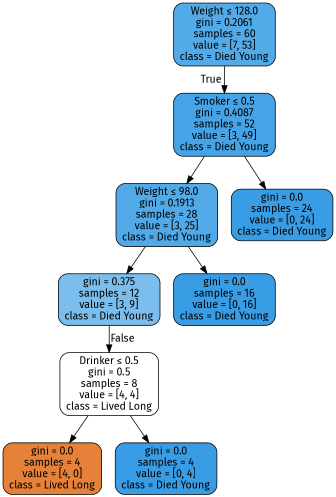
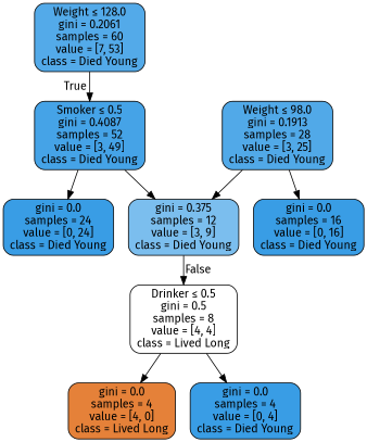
  digraph {
    fontname="Fira Sans"
    node [color=black fillcolor="#399de5ff" fontname="Fira Sans" shape=box style="filled, rounded"]
    edge [fontname="Fira Sans"]
    n1 [fillcolor="#399de5dd" label=<Weight &le; 128.0<br/>gini = 0.2061<br/>samples = 60<br/>value = [7, 53]<br/>class = Died Young>]
    n2 [fillcolor="#399de5ef" label=<Smoker &le; 0.5<br/>gini = 0.4087<br/>samples = 52<br/>value = [3, 49]<br/>class = Died Young>]
    n3 [fillcolor="#399de5e0" label=<Weight &le; 98.0<br/>gini = 0.1913<br/>samples = 28<br/>value = [3, 25]<br/>class = Died Young>]
    n4 [label=<gini = 0.0<br/>samples = 24<br/>value = [0, 24]<br/>class = Died Young>]
    n5 [fillcolor="#e5813900" label=<Drinker &le; 0.5<br/>gini = 0.5<br/>samples = 8<br/>value = [4, 4]<br/>class = Lived Long>]
    n6 [fillcolor="#e58139ff" label=<gini = 0.0<br/>samples = 4<br/>value = [4, 0]<br/>class = Lived Long>]
    n7 [label=<gini = 0.0<br/>samples = 4<br/>value = [0, 4]<br/>class = Died Young>]
    n8 [fillcolor="#399de5aa" label=<gini = 0.375<br/>samples = 12<br/>value = [3, 9]<br/>class = Died Young>]
    n9 [label=<gini = 0.0<br/>samples = 16<br/>value = [0, 16]<br/>class = Died Young>]
    n1 -> n2 [headlabel=True labelangle=45 labeldistance=2.5]
-   n2 -> n3
+   n2 -> n8
    n2 -> n4
    n3 -> n8
    n3 -> n9
    n5 -> n6
    n5 -> n7
    n8 -> n5 [headlabel=False labelangle=-45 labeldistance=2.5]
  }
